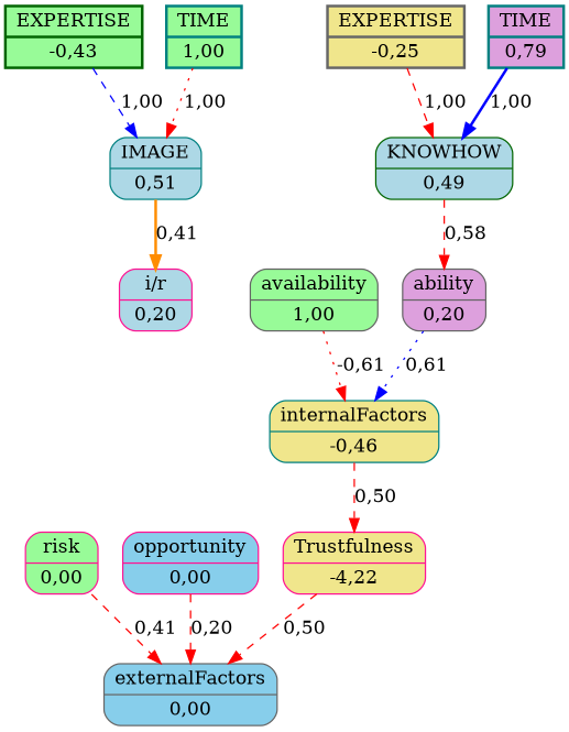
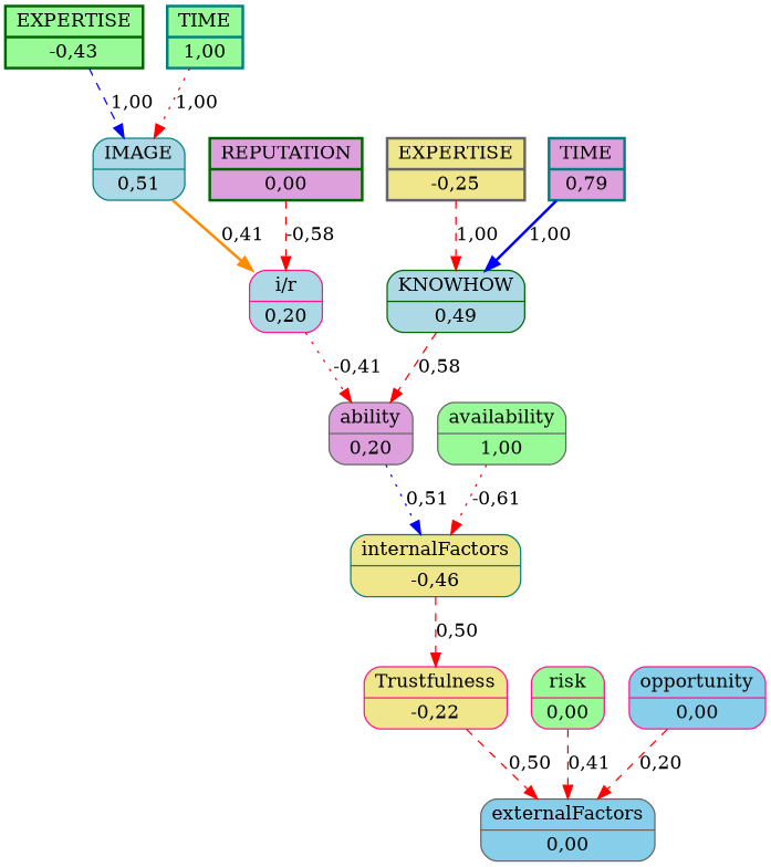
  digraph {
    fontname="DejaVu Serif"
    node [color=teal fillcolor=palegreen fontname="DejaVu Serif" shape=record style="rounded,filled"]
    edge [color=red fontname="DejaVu Serif" style=dashed]
    n1 [color=darkgreen label="{EXPERTISE | -0,43}" penwidth=2 peripheries=2 style="bold,filled"]
    n2 [fillcolor=lightblue label="{IMAGE | 0,51}"]
    n3 [color=deeppink fillcolor=lightblue label="{i/r | 0,20}"]
    n4 [label="{TIME | 1,00}" penwidth=2 peripheries=2 style="bold,filled"]
+   n5 [color=darkgreen fillcolor=plum label="{REPUTATION | 0,00}" penwidth=2 peripheries=2 style="bold,filled"]
    n6 [color=gray40 fillcolor=plum label="{ability | 0,20}"]
    n7 [color=gray40 fillcolor=khaki label="{EXPERTISE | -0,25}" penwidth=2 peripheries=2 style="bold,filled"]
    n8 [color=darkgreen fillcolor=lightblue label="{KNOWHOW | 0,49}"]
    n9 [fillcolor=plum label="{TIME | 0,79}" penwidth=2 peripheries=2 style="bold,filled"]
    n10 [fillcolor=khaki label="{internalFactors | -0,46}"]
-   n11 [color=deeppink fillcolor=khaki label="{Trustfulness | -4,22}"]
+   n11 [color=deeppink fillcolor=khaki label="{Trustfulness | -0,22}"]
    n12 [color=gray40 label="{availability | 1,00}"]
    n13 [color=gray40 fillcolor=skyblue label="{externalFactors | 0,00}"]
    n14 [color=deeppink label="{risk | 0,00}"]
    n15 [color=deeppink fillcolor=skyblue label="{opportunity | 0,00}"]
    n1 -> n2 [color=blue label="1,00"]
    n2 -> n3 [color=darkorange label="0,41" style=bold]
+   n3 -> n6 [label="-0,41" style=dotted]
    n4 -> n2 [label="1,00" style=dotted]
-   n6 -> n10 [color=blue label="0,61" style=dotted]
+   n5 -> n3 [label="-0,58"]
+   n6 -> n10 [color=blue label="0,51" style=dotted]
    n7 -> n8 [label="1,00"]
    n8 -> n6 [label="0,58"]
    n9 -> n8 [color=blue label="1,00" style=bold]
    n10 -> n11 [label="0,50"]
    n11 -> n13 [label="0,50"]
    n12 -> n10 [label="-0,61" style=dotted]
    n14 -> n13 [label="0,41"]
    n15 -> n13 [label="0,20"]
  }
